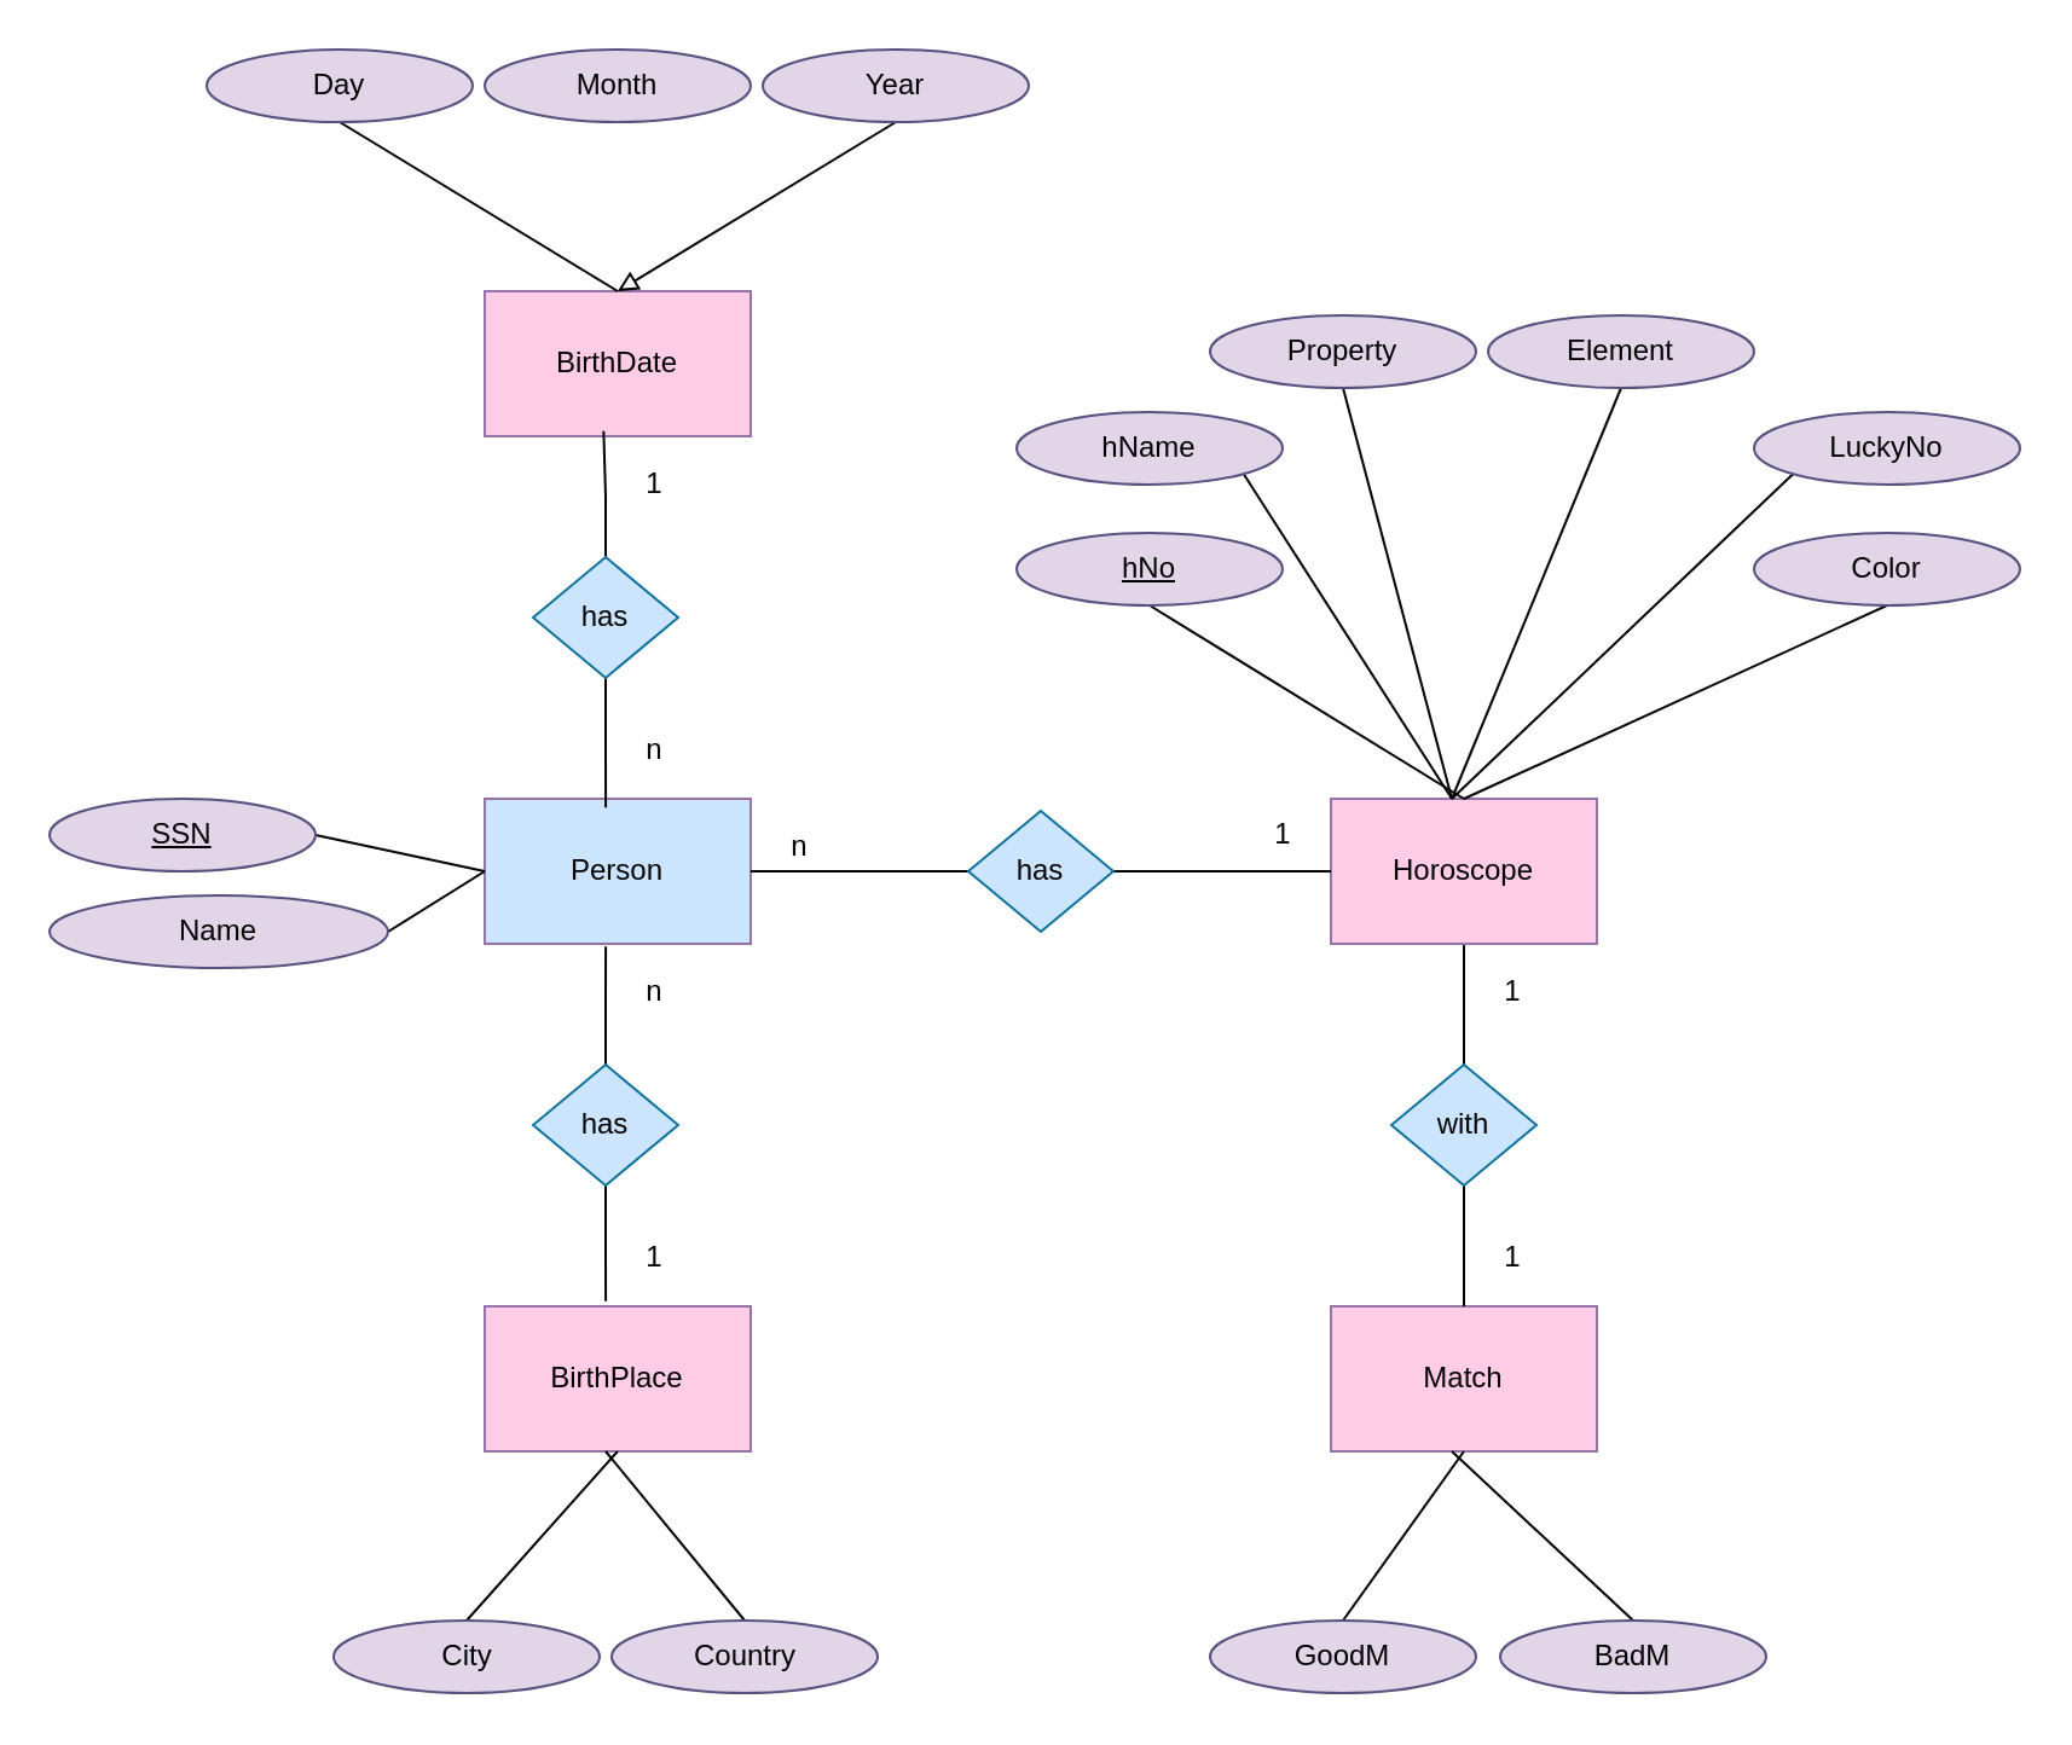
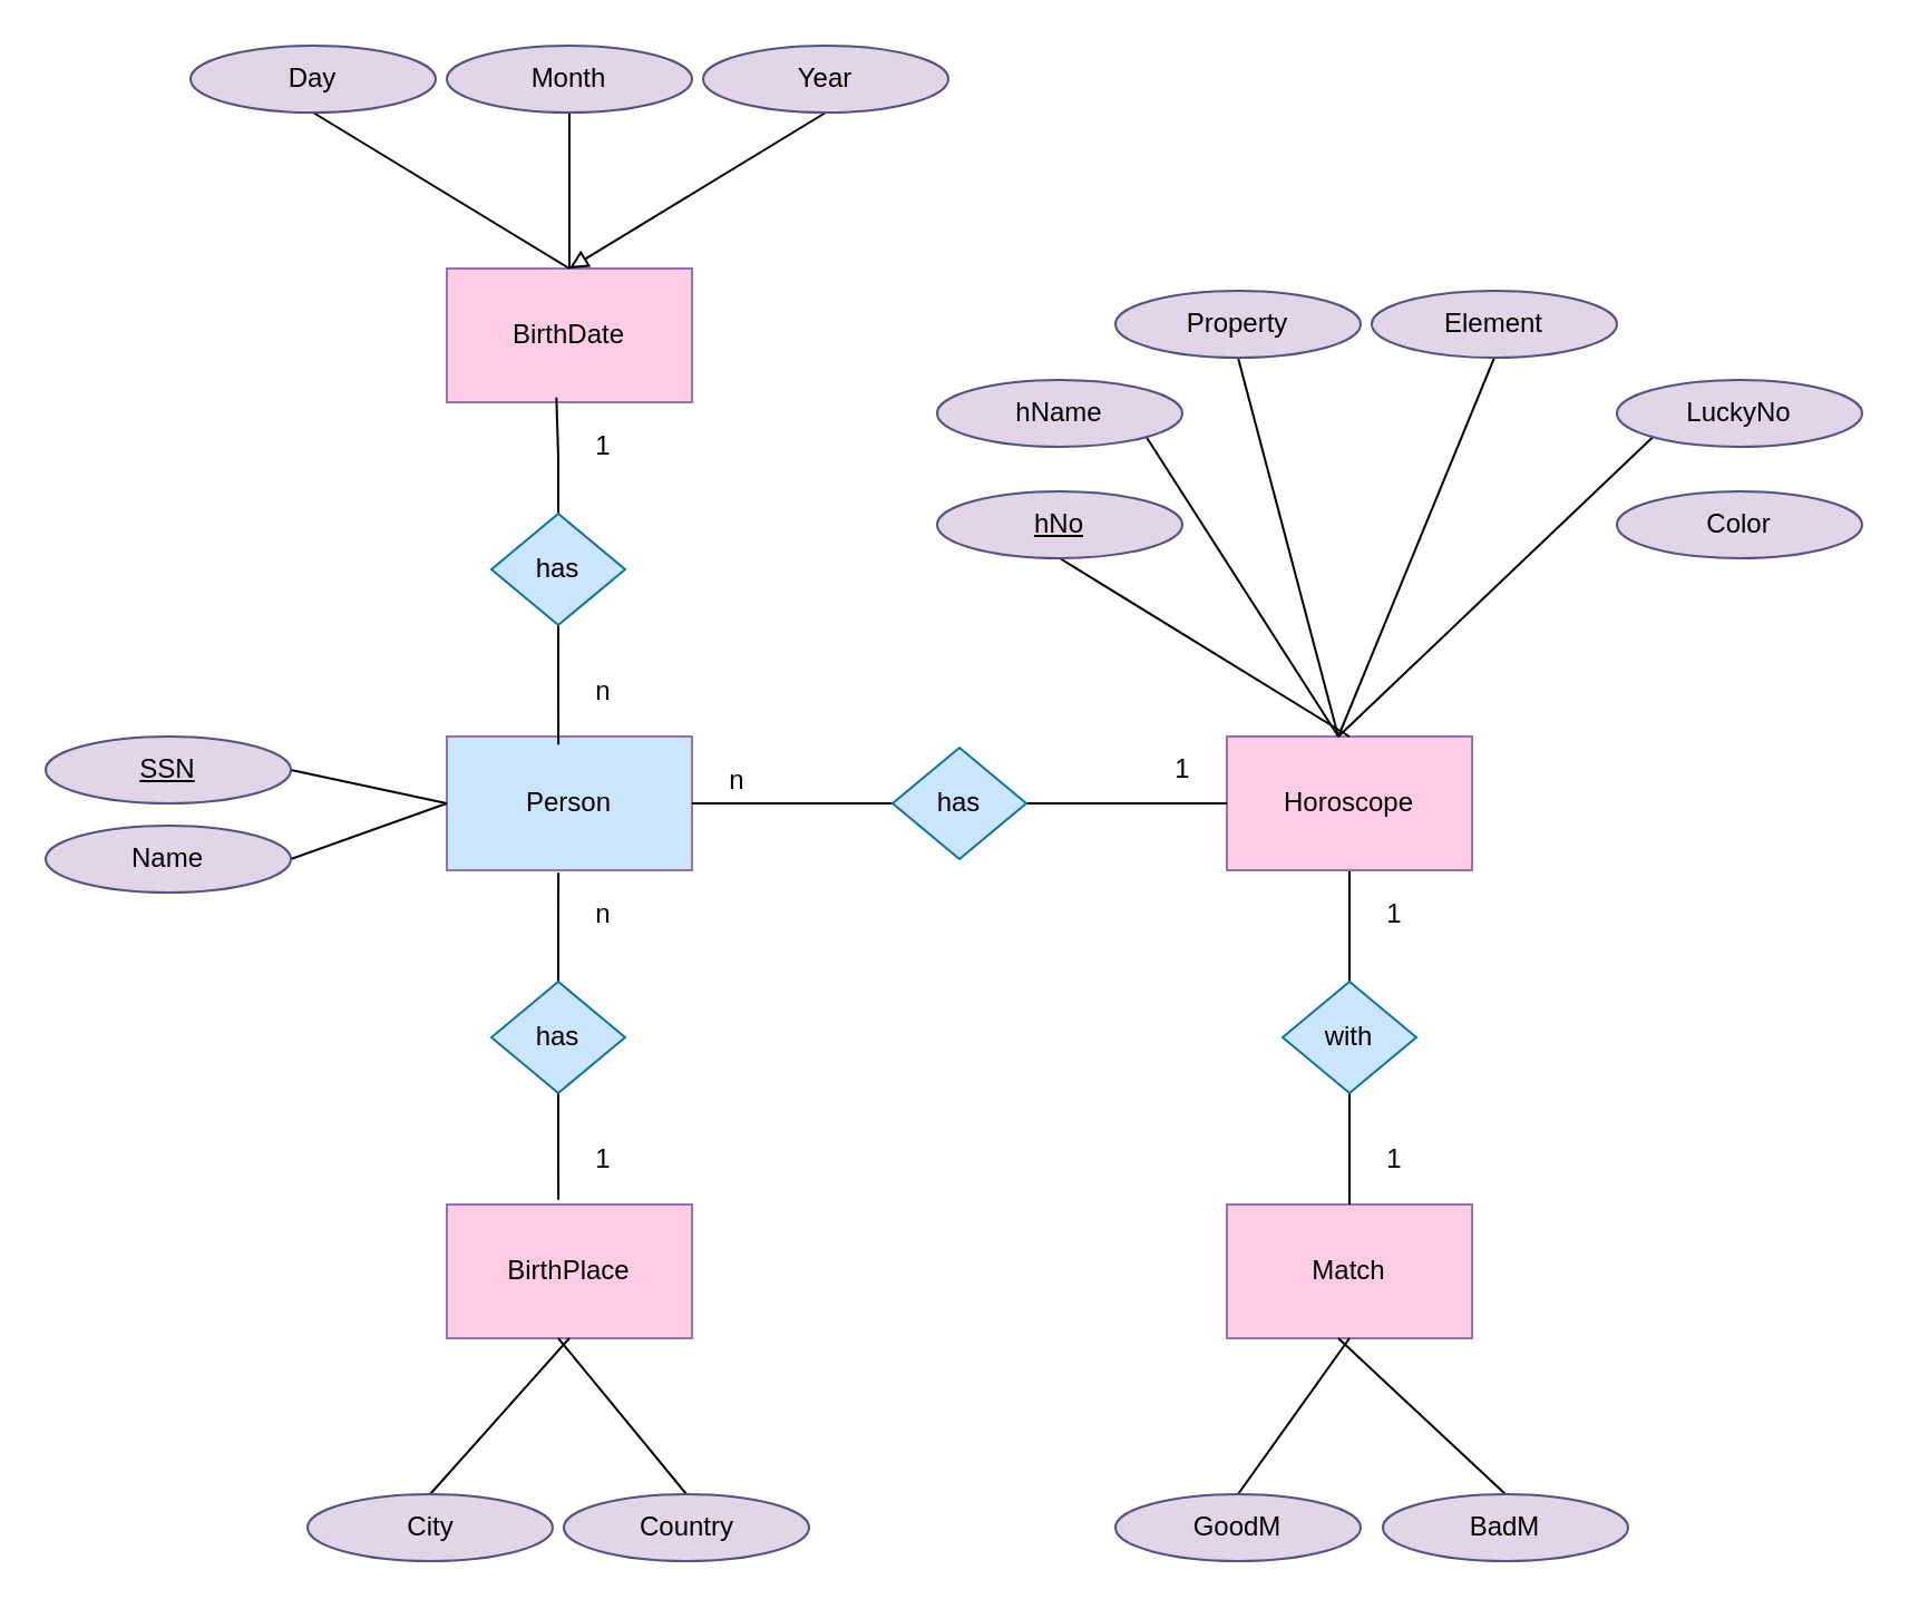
  <mxCell id="0" />
  <mxCell id="1" parent="0" />
  <mxCell id="2" value="Person" style="rounded=0;whiteSpace=wrap;html=1;fillColor=#cce5ff;strokeColor=#9673a6;" parent="1" vertex="1"><mxGeometry x="200" y="330" width="110" height="60" as="geometry" /></mxCell>
  <mxCell id="3" value="BirthDate" style="rounded=0;whiteSpace=wrap;html=1;fillColor=#FFCCE6;strokeColor=#9673a6;" parent="1" vertex="1"><mxGeometry x="200" y="120" width="110" height="60" as="geometry" /></mxCell>
  <mxCell id="4" style="edgeStyle=orthogonalEdgeStyle;rounded=0;orthogonalLoop=1;jettySize=auto;html=1;exitX=0.5;exitY=1;exitDx=0;exitDy=0;entryX=0.5;entryY=0;entryDx=0;entryDy=0;endArrow=none;endFill=0;" parent="1" source="5" target="18" edge="1"><mxGeometry relative="1" as="geometry" /></mxCell>
  <mxCell id="5" value="Horoscope" style="rounded=0;whiteSpace=wrap;html=1;fillColor=#FFCCE6;strokeColor=#9673a6;" parent="1" vertex="1"><mxGeometry x="550" y="330" width="110" height="60" as="geometry" /></mxCell>
  <mxCell id="6" value="BirthPlace" style="rounded=0;whiteSpace=wrap;html=1;fillColor=#FFCCE6;strokeColor=#9673a6;" parent="1" vertex="1"><mxGeometry x="200" y="540" width="110" height="60" as="geometry" /></mxCell>
  <mxCell id="7" value="Match" style="rounded=0;whiteSpace=wrap;html=1;fillColor=#FFCCE6;strokeColor=#9673a6;" parent="1" vertex="1"><mxGeometry x="550" y="540" width="110" height="60" as="geometry" /></mxCell>
  <mxCell id="8" style="edgeStyle=orthogonalEdgeStyle;rounded=0;orthogonalLoop=1;jettySize=auto;html=1;exitX=0.5;exitY=0;exitDx=0;exitDy=0;entryX=0.447;entryY=0.964;entryDx=0;entryDy=0;entryPerimeter=0;endArrow=none;endFill=0;" parent="1" source="10" target="3" edge="1"><mxGeometry relative="1" as="geometry" /></mxCell>
  <mxCell id="9" style="edgeStyle=orthogonalEdgeStyle;rounded=0;orthogonalLoop=1;jettySize=auto;html=1;exitX=0.5;exitY=1;exitDx=0;exitDy=0;entryX=0.455;entryY=0.061;entryDx=0;entryDy=0;entryPerimeter=0;endArrow=none;endFill=0;" parent="1" source="10" target="2" edge="1"><mxGeometry relative="1" as="geometry" /></mxCell>
  <mxCell id="10" value="has" style="rhombus;whiteSpace=wrap;html=1;fillColor=#CCE5FF;strokeColor=#10739e;" parent="1" vertex="1"><mxGeometry x="220" y="230" width="60" height="50" as="geometry" /></mxCell>
  <mxCell id="11" style="edgeStyle=orthogonalEdgeStyle;rounded=0;orthogonalLoop=1;jettySize=auto;html=1;exitX=0.5;exitY=0;exitDx=0;exitDy=0;entryX=0.455;entryY=1.019;entryDx=0;entryDy=0;entryPerimeter=0;endArrow=none;endFill=0;" parent="1" source="13" target="2" edge="1"><mxGeometry relative="1" as="geometry" /></mxCell>
  <mxCell id="12" style="edgeStyle=orthogonalEdgeStyle;rounded=0;orthogonalLoop=1;jettySize=auto;html=1;exitX=0.5;exitY=1;exitDx=0;exitDy=0;entryX=0.455;entryY=-0.036;entryDx=0;entryDy=0;entryPerimeter=0;endArrow=none;endFill=0;" parent="1" source="13" target="6" edge="1"><mxGeometry relative="1" as="geometry" /></mxCell>
  <mxCell id="13" value="has" style="rhombus;whiteSpace=wrap;html=1;fillColor=#CCE5FF;strokeColor=#10739e;" parent="1" vertex="1"><mxGeometry x="220" y="440" width="60" height="50" as="geometry" /></mxCell>
  <mxCell id="14" style="edgeStyle=orthogonalEdgeStyle;orthogonalLoop=1;jettySize=auto;html=1;exitX=0;exitY=0.5;exitDx=0;exitDy=0;rounded=0;endArrow=none;endFill=0;" parent="1" source="16" target="2" edge="1"><mxGeometry relative="1" as="geometry" /></mxCell>
  <mxCell id="15" style="edgeStyle=orthogonalEdgeStyle;rounded=0;orthogonalLoop=1;jettySize=auto;html=1;exitX=1;exitY=0.5;exitDx=0;exitDy=0;entryX=0;entryY=0.5;entryDx=0;entryDy=0;endArrow=none;endFill=0;" parent="1" source="16" target="5" edge="1"><mxGeometry relative="1" as="geometry" /></mxCell>
  <mxCell id="16" value="has" style="rhombus;whiteSpace=wrap;html=1;fillColor=#CCE5FF;strokeColor=#10739e;" parent="1" vertex="1"><mxGeometry x="400" y="335" width="60" height="50" as="geometry" /></mxCell>
  <mxCell id="17" style="edgeStyle=orthogonalEdgeStyle;rounded=0;orthogonalLoop=1;jettySize=auto;html=1;exitX=0.5;exitY=1;exitDx=0;exitDy=0;entryX=0.5;entryY=0;entryDx=0;entryDy=0;endArrow=none;endFill=0;" parent="1" source="18" target="7" edge="1"><mxGeometry relative="1" as="geometry" /></mxCell>
  <mxCell id="18" value="with" style="rhombus;whiteSpace=wrap;html=1;fillColor=#CCE5FF;strokeColor=#10739e;" parent="1" vertex="1"><mxGeometry x="575" y="440" width="60" height="50" as="geometry" /></mxCell>
  <mxCell id="19" style="rounded=0;orthogonalLoop=1;jettySize=auto;html=1;exitX=0.5;exitY=1;exitDx=0;exitDy=0;entryX=0.5;entryY=0;entryDx=0;entryDy=0;endArrow=none;endFill=0;" parent="1" source="20" target="3" edge="1"><mxGeometry relative="1" as="geometry" /></mxCell>
  <mxCell id="20" value="Day" style="ellipse;whiteSpace=wrap;html=1;fillColor=#E1D5E7;strokeColor=#56517e;" parent="1" vertex="1"><mxGeometry x="85" y="20" width="110" height="30" as="geometry" /></mxCell>
+ <mxCell id="21" style="edgeStyle=none;rounded=0;orthogonalLoop=1;jettySize=auto;html=1;exitX=0.5;exitY=1;exitDx=0;exitDy=0;entryX=0.5;entryY=0;entryDx=0;entryDy=0;endArrow=none;endFill=0;" parent="1" source="22" target="3" edge="1"><mxGeometry relative="1" as="geometry" /></mxCell>
  <mxCell id="22" value="Month" style="ellipse;whiteSpace=wrap;html=1;fillColor=#E1D5E7;strokeColor=#56517e;" parent="1" vertex="1"><mxGeometry x="200" y="20" width="110" height="30" as="geometry" /></mxCell>
  <mxCell id="23" style="edgeStyle=none;rounded=0;orthogonalLoop=1;jettySize=auto;html=1;exitX=0.5;exitY=1;exitDx=0;exitDy=0;entryX=0.5;entryY=0;entryDx=0;entryDy=0;endArrow=block;endFill=0;" parent="1" source="24" target="3" edge="1"><mxGeometry relative="1" as="geometry" /></mxCell>
  <mxCell id="24" value="Year" style="ellipse;whiteSpace=wrap;html=1;fillColor=#E1D5E7;strokeColor=#56517e;" parent="1" vertex="1"><mxGeometry x="315" y="20" width="110" height="30" as="geometry" /></mxCell>
  <mxCell id="25" style="edgeStyle=none;rounded=0;orthogonalLoop=1;jettySize=auto;html=1;exitX=1;exitY=0.5;exitDx=0;exitDy=0;entryX=0;entryY=0.5;entryDx=0;entryDy=0;endArrow=none;endFill=0;" parent="1" source="26" target="2" edge="1"><mxGeometry relative="1" as="geometry" /></mxCell>
  <mxCell id="26" value="&lt;u&gt;SSN&lt;/u&gt;" style="ellipse;whiteSpace=wrap;html=1;fillColor=#E1D5E7;strokeColor=#56517e;" parent="1" vertex="1"><mxGeometry y="330" width="110" height="30" as="geometry" x="20" /></mxCell>
  <mxCell id="27" style="edgeStyle=none;rounded=0;orthogonalLoop=1;jettySize=auto;html=1;exitX=1;exitY=0.5;exitDx=0;exitDy=0;endArrow=none;endFill=0;" parent="1" source="28" edge="1"><mxGeometry relative="1" as="geometry"><mxPoint x="200" y="360" as="targetPoint" /></mxGeometry></mxCell>
- <mxCell id="28" value="Name" style="ellipse;whiteSpace=wrap;html=1;fillColor=#E1D5E7;strokeColor=#56517e;" parent="1" vertex="1"><mxGeometry x="20" y="370" width="140" height="30" as="geometry" /></mxCell>
+ <mxCell id="28" value="Name" style="ellipse;whiteSpace=wrap;html=1;fillColor=#E1D5E7;strokeColor=#56517e;" parent="1" vertex="1"><mxGeometry y="370" width="110" height="30" as="geometry" x="20" /></mxCell>
  <mxCell id="29" style="edgeStyle=none;rounded=0;orthogonalLoop=1;jettySize=auto;html=1;exitX=1;exitY=1;exitDx=0;exitDy=0;endArrow=none;endFill=0;" parent="1" source="30" edge="1"><mxGeometry relative="1" as="geometry"><mxPoint x="600" y="330" as="targetPoint" /></mxGeometry></mxCell>
  <mxCell id="30" value="hName" style="ellipse;whiteSpace=wrap;html=1;fillColor=#E1D5E7;strokeColor=#56517e;" parent="1" vertex="1"><mxGeometry x="420" y="170" width="110" height="30" as="geometry" /></mxCell>
  <mxCell id="31" style="edgeStyle=none;rounded=0;orthogonalLoop=1;jettySize=auto;html=1;exitX=0.5;exitY=0;exitDx=0;exitDy=0;entryX=0.5;entryY=1;entryDx=0;entryDy=0;endArrow=none;endFill=0;" parent="1" source="32" target="6" edge="1"><mxGeometry relative="1" as="geometry" /></mxCell>
  <mxCell id="32" value="City" style="ellipse;whiteSpace=wrap;html=1;fillColor=#E1D5E7;strokeColor=#56517e;" parent="1" vertex="1"><mxGeometry x="137.5" y="670" width="110" height="30" as="geometry" /></mxCell>
  <mxCell id="33" style="edgeStyle=none;rounded=0;orthogonalLoop=1;jettySize=auto;html=1;exitX=0.5;exitY=0;exitDx=0;exitDy=0;endArrow=none;endFill=0;" parent="1" source="34" edge="1"><mxGeometry relative="1" as="geometry"><mxPoint x="250" y="600" as="targetPoint" /></mxGeometry></mxCell>
  <mxCell id="34" value="Country" style="ellipse;whiteSpace=wrap;html=1;fillColor=#E1D5E7;strokeColor=#56517e;" parent="1" vertex="1"><mxGeometry x="252.5" y="670" width="110" height="30" as="geometry" /></mxCell>
  <mxCell id="35" style="edgeStyle=none;rounded=0;orthogonalLoop=1;jettySize=auto;html=1;exitX=0.5;exitY=0;exitDx=0;exitDy=0;entryX=0.5;entryY=1;entryDx=0;entryDy=0;endArrow=none;endFill=0;" parent="1" source="36" target="7" edge="1"><mxGeometry relative="1" as="geometry" /></mxCell>
  <mxCell id="36" value="GoodM" style="ellipse;whiteSpace=wrap;html=1;fillColor=#E1D5E7;strokeColor=#56517e;" parent="1" vertex="1"><mxGeometry x="500" y="670" width="110" height="30" as="geometry" /></mxCell>
  <mxCell id="37" style="edgeStyle=none;rounded=0;orthogonalLoop=1;jettySize=auto;html=1;exitX=0.5;exitY=0;exitDx=0;exitDy=0;endArrow=none;endFill=0;" parent="1" source="38" edge="1"><mxGeometry relative="1" as="geometry"><mxPoint x="600" y="600" as="targetPoint" /></mxGeometry></mxCell>
  <mxCell id="38" value="BadM" style="ellipse;whiteSpace=wrap;html=1;fillColor=#E1D5E7;strokeColor=#56517e;" parent="1" vertex="1"><mxGeometry x="620" y="670" width="110" height="30" as="geometry" /></mxCell>
  <mxCell id="39" style="edgeStyle=none;rounded=0;orthogonalLoop=1;jettySize=auto;html=1;exitX=0.5;exitY=1;exitDx=0;exitDy=0;endArrow=none;endFill=0;" parent="1" source="40" edge="1"><mxGeometry relative="1" as="geometry"><mxPoint x="600" y="330" as="targetPoint" /></mxGeometry></mxCell>
  <mxCell id="40" value="Property" style="ellipse;whiteSpace=wrap;html=1;fillColor=#E1D5E7;strokeColor=#56517e;" parent="1" vertex="1"><mxGeometry x="500" y="130" width="110" height="30" as="geometry" /></mxCell>
  <mxCell id="41" style="edgeStyle=none;rounded=0;orthogonalLoop=1;jettySize=auto;html=1;exitX=0.5;exitY=1;exitDx=0;exitDy=0;endArrow=none;endFill=0;" parent="1" source="42" edge="1"><mxGeometry relative="1" as="geometry"><mxPoint x="600" y="330" as="targetPoint" /></mxGeometry></mxCell>
  <mxCell id="42" value="Element" style="ellipse;whiteSpace=wrap;html=1;fillColor=#E1D5E7;strokeColor=#56517e;" parent="1" vertex="1"><mxGeometry x="615" y="130" width="110" height="30" as="geometry" /></mxCell>
- <mxCell id="43" style="edgeStyle=none;rounded=0;orthogonalLoop=1;jettySize=auto;html=1;exitX=0.5;exitY=1;exitDx=0;exitDy=0;entryX=0.5;entryY=0;entryDx=0;entryDy=0;endArrow=none;endFill=0;" parent="1" source="44" target="5" edge="1"><mxGeometry relative="1" as="geometry" /></mxCell>
  <mxCell id="44" value="Color" style="ellipse;whiteSpace=wrap;html=1;fillColor=#E1D5E7;strokeColor=#56517e;" parent="1" vertex="1"><mxGeometry x="725" y="220" width="110" height="30" as="geometry" /></mxCell>
  <mxCell id="45" style="edgeStyle=none;rounded=0;orthogonalLoop=1;jettySize=auto;html=1;exitX=0;exitY=1;exitDx=0;exitDy=0;endArrow=none;endFill=0;" parent="1" source="46" edge="1"><mxGeometry relative="1" as="geometry"><mxPoint x="600" y="330" as="targetPoint" /></mxGeometry></mxCell>
  <mxCell id="46" value="LuckyNo" style="ellipse;whiteSpace=wrap;html=1;fillColor=#E1D5E7;strokeColor=#56517e;" parent="1" vertex="1"><mxGeometry x="725" y="170" width="110" height="30" as="geometry" /></mxCell>
  <mxCell id="47" style="edgeStyle=none;rounded=0;orthogonalLoop=1;jettySize=auto;html=1;exitX=0.5;exitY=1;exitDx=0;exitDy=0;entryX=0.5;entryY=0;entryDx=0;entryDy=0;endArrow=none;endFill=0;" parent="1" source="48" target="5" edge="1"><mxGeometry relative="1" as="geometry" /></mxCell>
  <mxCell id="48" value="&lt;u&gt;hNo&lt;/u&gt;" style="ellipse;whiteSpace=wrap;html=1;fillColor=#E1D5E7;strokeColor=#56517e;" parent="1" vertex="1"><mxGeometry x="420" y="220" width="110" height="30" as="geometry" /></mxCell>
  <mxCell id="49" value="n" style="text;html=1;align=center;verticalAlign=middle;resizable=0;points=[];autosize=1;strokeColor=none;fillColor=none;" parent="1" vertex="1"><mxGeometry x="320" y="340" width="20" height="20" as="geometry" /></mxCell>
  <mxCell id="50" value="1" style="text;html=1;align=center;verticalAlign=middle;resizable=0;points=[];autosize=1;strokeColor=none;fillColor=none;" parent="1" vertex="1"><mxGeometry x="520" y="335" width="20" height="20" as="geometry" /></mxCell>
  <mxCell id="51" value="1" style="text;html=1;align=center;verticalAlign=middle;resizable=0;points=[];autosize=1;strokeColor=none;fillColor=none;" parent="1" vertex="1"><mxGeometry x="260" y="190" width="20" height="20" as="geometry" /></mxCell>
  <mxCell id="52" value="1" style="text;html=1;align=center;verticalAlign=middle;resizable=0;points=[];autosize=1;strokeColor=none;fillColor=none;" parent="1" vertex="1"><mxGeometry x="260" y="510" width="20" height="20" as="geometry" /></mxCell>
  <mxCell id="53" value="1" style="text;html=1;align=center;verticalAlign=middle;resizable=0;points=[];autosize=1;strokeColor=none;fillColor=none;" parent="1" vertex="1"><mxGeometry x="615" y="510" width="20" height="20" as="geometry" /></mxCell>
  <mxCell id="54" value="1" style="text;html=1;align=center;verticalAlign=middle;resizable=0;points=[];autosize=1;strokeColor=none;fillColor=none;" parent="1" vertex="1"><mxGeometry x="615" y="400" width="20" height="20" as="geometry" /></mxCell>
  <mxCell id="55" value="n" style="text;html=1;align=center;verticalAlign=middle;resizable=0;points=[];autosize=1;strokeColor=none;fillColor=none;" vertex="1" parent="1"><mxGeometry x="260" y="300" width="20" height="20" as="geometry" /></mxCell>
  <mxCell id="56" value="n" style="text;html=1;align=center;verticalAlign=middle;resizable=0;points=[];autosize=1;strokeColor=none;fillColor=none;" vertex="1" parent="1"><mxGeometry x="260" y="400" width="20" height="20" as="geometry" /></mxCell>
